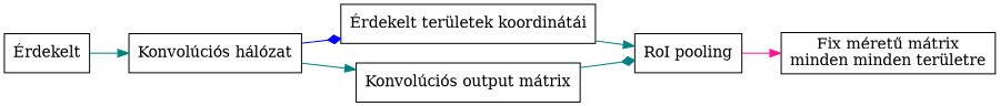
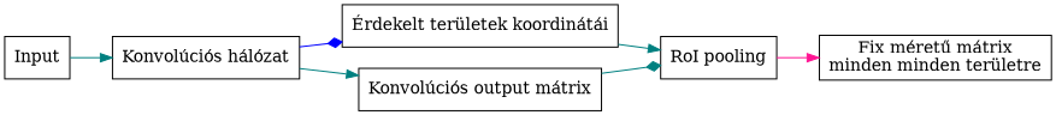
  digraph {
    rankdir=LR
    node [shape=rectangle]
    edge [arrowhead=normal color=teal]
-   n1 [label="Érdekelt"]
+   n1 [label=Input]
    n2 [label="Konvolúciós hálózat"]
    n3 [label="Érdekelt területek koordinátái"]
    n4 [label="Konvolúciós output mátrix"]
    n5 [label="RoI pooling"]
    n6 [label="Fix méretű mátrix\nminden minden területre"]
    n1 -> n2
    n2 -> n3 [arrowhead=diamond color=blue]
    n2 -> n4
    n3 -> n5
    n4 -> n5 [arrowhead=diamond]
    n5 -> n6 [color=deeppink]
  }
